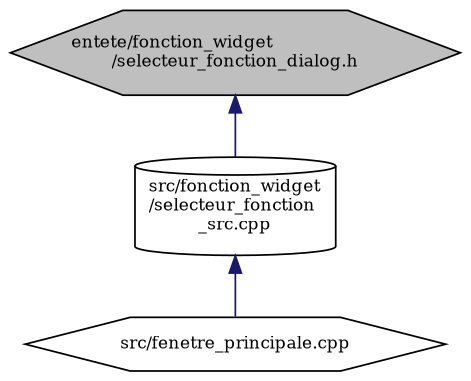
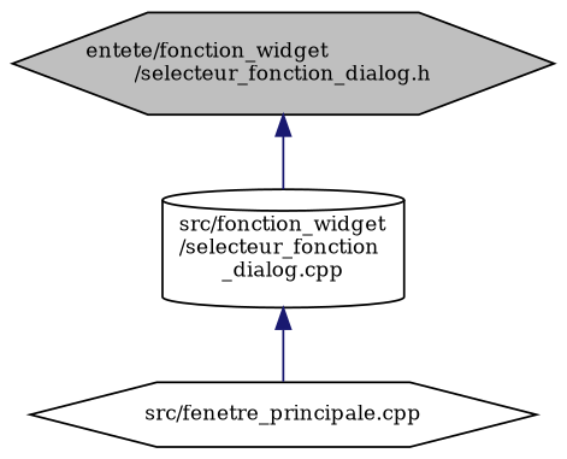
  digraph {
    fontname="DejaVu Serif"
    node [color=black fillcolor=white fontname="DejaVu Serif" fontsize=10 shape=hexagon style=filled]
    edge [color=midnightblue dir=back fontname="DejaVu Serif" fontsize=10 labelfontname=Helvetica labelfontsize=10 style=solid]
    n1 [fillcolor=grey75 fontcolor=black height=0.2 label="entete/fonction_widget\l/selecteur_fonction_dialog.h" width=0.4]
-   n2 [height=0.2 label="src/fonction_widget\l/selecteur_fonction\l_src.cpp" shape=cylinder width=0.4]
+   n2 [height=0.2 label="src/fonction_widget\l/selecteur_fonction\l_dialog.cpp" shape=cylinder width=0.4]
    n3 [height=0.2 label="src/fenetre_principale.cpp" width=0.4]
    n1 -> n2
    n2 -> n3
  }
